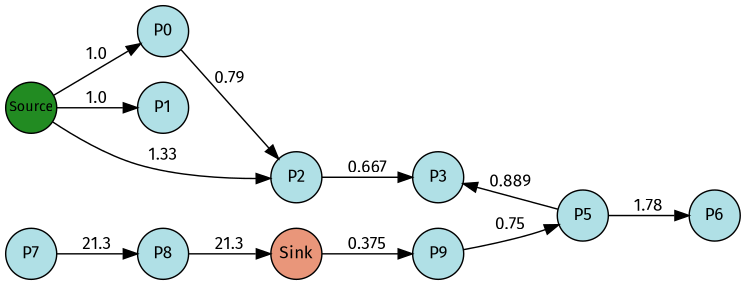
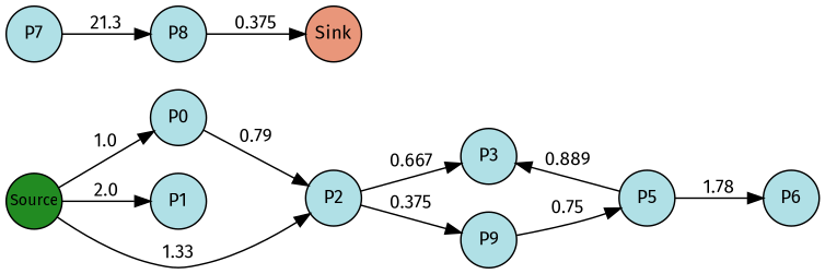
  digraph {
    fontname="Fira Sans"
    rankdir=LR
    splines=true
    node [fillcolor=powderblue fixedsize=true fontcolor=black fontname="Fira Sans" fontsize=12 margin=0 shape=circle style=filled]
    edge [fontcolor=black fontname="Fira Sans" fontsize=12 margin=0]
    n1 [fillcolor=forestgreen fontsize=10 label=Source width=0.5]
    n2 [label=P0 width=0.5]
    n3 [label=P1 width=0.5]
    n4 [label=P2 width=0.5]
    n5 [label=P3 width=0.5]
    n6 [label=P9 width=0.5]
    n7 [label=P5 width=0.5]
    n8 [label=P6 width=0.5]
    n9 [label=P7 width=0.5]
    n10 [label=P8 width=0.5]
    n11 [fillcolor=darksalmon label=Sink width=0.5]
    subgraph sub_1 {
      rank=same
      n1
    }
    subgraph sub_2 {
      rank=same
      n2
      n3
    }
    subgraph sub_3 {
      rank=same
      n4
    }
    subgraph sub_4 {
      rank=same
      n5
      n6
    }
    subgraph sub_5 {
      rank=same
      n7
    }
    subgraph sub_6 {
      rank=same
      n8
    }
    subgraph sub_7 {
      rank=same
      n9
    }
    subgraph sub_8 {
      rank=same
      n10
    }
    subgraph sub_9 {
      rank=same
      n11
    }
    n1 -> n2 [label=1.0]
-   n1 -> n3 [label=1.0]
+   n1 -> n3 [label=2.0]
    n1 -> n4 [label=1.33]
    n2 -> n4 [label=0.79]
    n4 -> n5 [label=0.667]
-   n11 -> n6 [label=0.375]
+   n4 -> n6 [label=0.375]
    n6 -> n7 [label=0.75]
    n7 -> n5 [label=0.889]
    n7 -> n8 [label=1.78]
    n9 -> n10 [label=21.3]
-   n10 -> n11 [label=21.3]
+   n10 -> n11 [label=0.375]
  }
